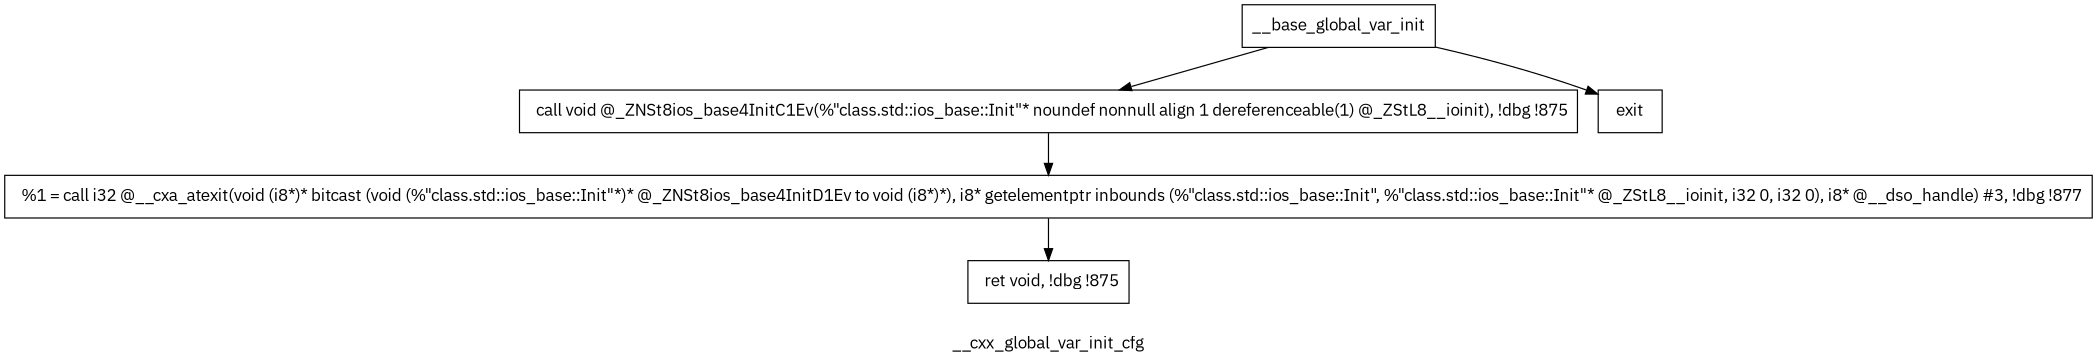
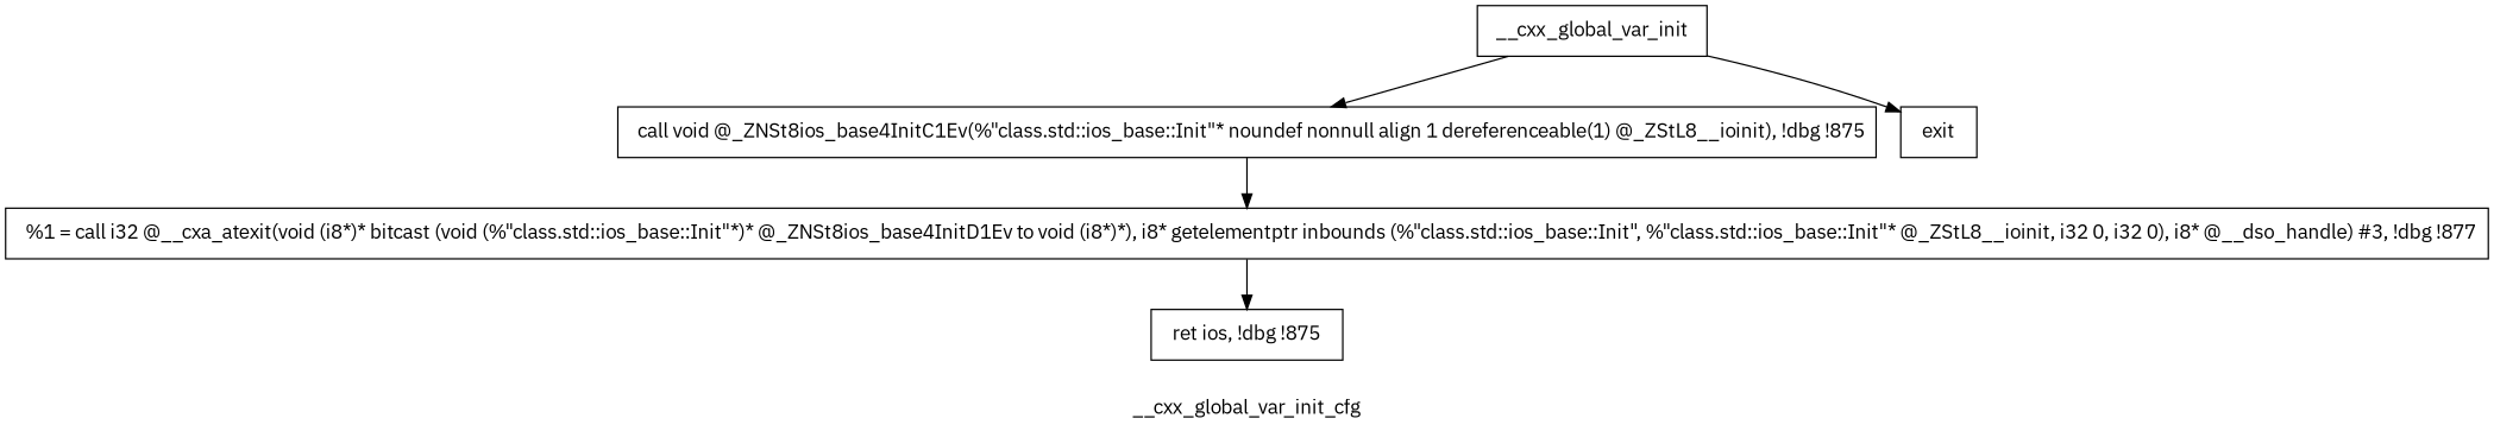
  digraph {
    fontname="IBM Plex Sans"
    label=__cxx_global_var_init_cfg
    node [color=black fontname="IBM Plex Sans" shape=rectangle]
    edge [color=black fontname="IBM Plex Sans"]
-   n1 [label=__base_global_var_init]
+   n1 [label=__cxx_global_var_init]
    n2 [label="  call void @_ZNSt8ios_base4InitC1Ev(%\"class.std::ios_base::Init\"* noundef nonnull align 1 dereferenceable(1) @_ZStL8__ioinit), !dbg !875"]
    n3 [label=exit]
    n4 [label="  %1 = call i32 @__cxa_atexit(void (i8*)* bitcast (void (%\"class.std::ios_base::Init\"*)* @_ZNSt8ios_base4InitD1Ev to void (i8*)*), i8* getelementptr inbounds (%\"class.std::ios_base::Init\", %\"class.std::ios_base::Init\"* @_ZStL8__ioinit, i32 0, i32 0), i8* @__dso_handle) #3, !dbg !877"]
-   n5 [label="  ret void, !dbg !875"]
+   n5 [label="ret ios, !dbg !875"]
    n1 -> n2
    n1 -> n3
    n2 -> n4
    n4 -> n5
  }
